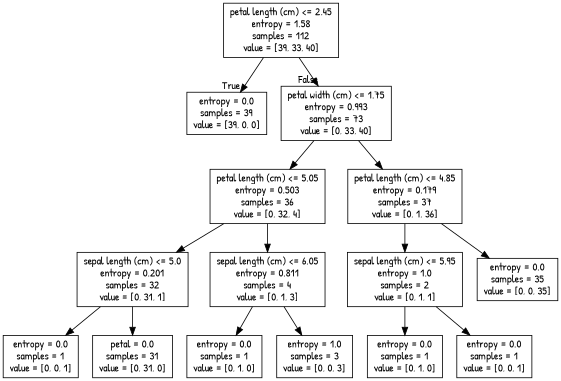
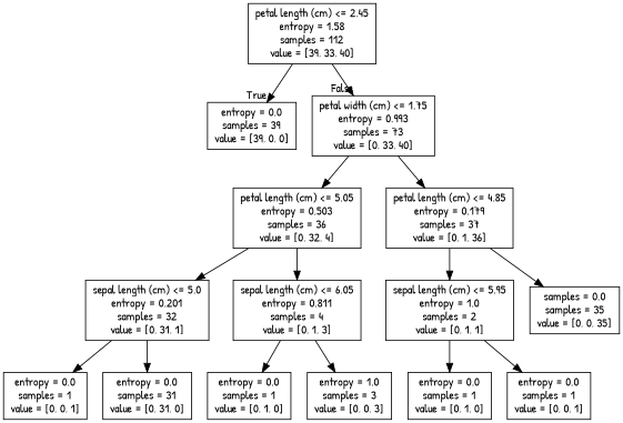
  digraph {
    fontname="Patrick Hand"
    node [fontname="Patrick Hand" shape=box]
    edge [fontname="Patrick Hand"]
    n1 [label="petal length (cm) <= 2.45\nentropy = 1.58\nsamples = 112\nvalue = [39, 33, 40]"]
    n2 [label="entropy = 0.0\nsamples = 39\nvalue = [39, 0, 0]"]
    n3 [label="petal width (cm) <= 1.75\nentropy = 0.993\nsamples = 73\nvalue = [0, 33, 40]"]
    n4 [label="petal length (cm) <= 5.05\nentropy = 0.503\nsamples = 36\nvalue = [0, 32, 4]"]
    n5 [label="petal length (cm) <= 4.85\nentropy = 0.179\nsamples = 37\nvalue = [0, 1, 36]"]
    n6 [label="sepal length (cm) <= 5.0\nentropy = 0.201\nsamples = 32\nvalue = [0, 31, 1]"]
    n7 [label="sepal length (cm) <= 6.05\nentropy = 0.811\nsamples = 4\nvalue = [0, 1, 3]"]
    n8 [label="sepal length (cm) <= 5.95\nentropy = 1.0\nsamples = 2\nvalue = [0, 1, 1]"]
-   n9 [label="entropy = 0.0\nsamples = 35\nvalue = [0, 0, 35]"]
+   n9 [label="samples = 0.0\nsamples = 35\nvalue = [0, 0, 35]"]
    n10 [label="entropy = 0.0\nsamples = 1\nvalue = [0, 0, 1]"]
-   n11 [label="petal = 0.0\nsamples = 31\nvalue = [0, 31, 0]"]
+   n11 [label="entropy = 0.0\nsamples = 31\nvalue = [0, 31, 0]"]
    n12 [label="entropy = 0.0\nsamples = 1\nvalue = [0, 1, 0]"]
    n13 [label="entropy = 1.0\nsamples = 3\nvalue = [0, 0, 3]"]
    n14 [label="entropy = 0.0\nsamples = 1\nvalue = [0, 1, 0]"]
    n15 [label="entropy = 0.0\nsamples = 1\nvalue = [0, 0, 1]"]
    n1 -> n2 [headlabel=True labelangle=45 labeldistance=2.5]
    n1 -> n3 [headlabel=False labelangle=-45 labeldistance=2.5]
    n3 -> n4
    n3 -> n5
    n4 -> n6
    n4 -> n7
    n5 -> n8
    n5 -> n9
    n6 -> n10
    n6 -> n11
    n7 -> n12
    n7 -> n13
    n8 -> n14
    n8 -> n15
  }
